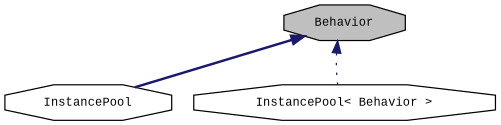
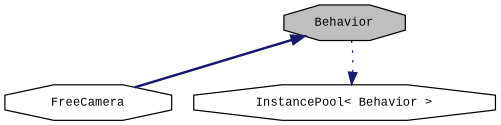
  digraph {
    fontname="Liberation Mono"
    node [color=black fillcolor=white fontname="Liberation Mono" fontsize=10 shape=octagon style=filled]
    edge [color=midnightblue dir=back fontname="Liberation Mono" fontsize=10 labelfontname=Helvetica labelfontsize=10]
    n1 [fillcolor=grey75 fontcolor=black height=0.2 label=Behavior width=0.4]
-   n2 [height=0.2 label=InstancePool width=0.4]
+   n2 [height=0.2 label=FreeCamera width=0.4]
    n3 [height=0.2 label="InstancePool\< Behavior \>" width=0.4]
    n1 -> n2 [style=bold]
-   n1 -> n3 [style=dotted]
+   n3 -> n1 [style=dotted]
  }
